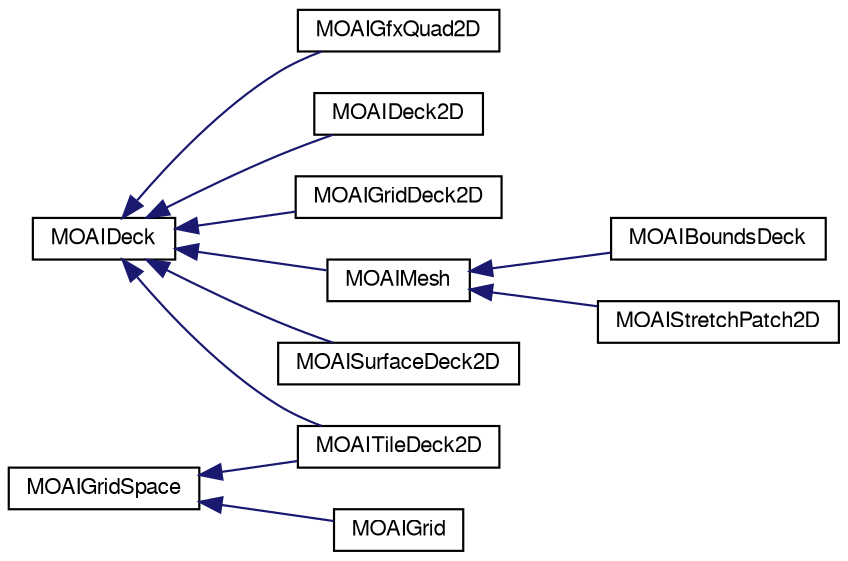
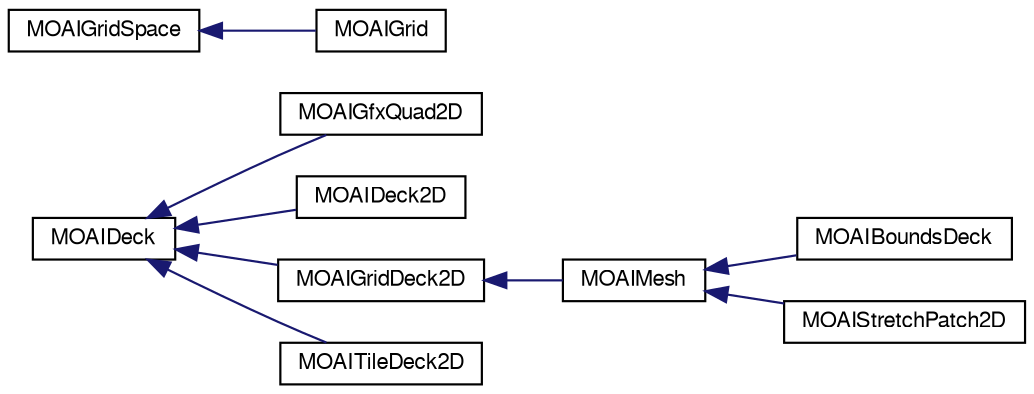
  digraph {
    rankdir=LR
    node [color=black fillcolor=white fontname=FreeSans fontsize=10 shape=record style=filled]
    edge [color=midnightblue dir=back fontname=FreeSans fontsize=10 labelfontname=FreeSans labelfontsize=10 style=solid]
    n1 [height=0.2 label=MOAIDeck width=0.4]
    n2 [height=0.2 label=MOAIGfxQuad2D width=0.4]
    n3 [height=0.2 label=MOAIDeck2D width=0.4]
    n4 [height=0.2 label=MOAIGridDeck2D width=0.4]
    n5 [height=0.2 label=MOAIMesh width=0.4]
-   n6 [height=0.2 label=MOAISurfaceDeck2D width=0.4]
    n7 [height=0.2 label=MOAITileDeck2D width=0.4]
    n8 [height=0.2 label=MOAIBoundsDeck width=0.4]
    n9 [height=0.2 label=MOAIStretchPatch2D width=0.4]
    n10 [height=0.2 label=MOAIGridSpace width=0.4]
    n11 [height=0.2 label=MOAIGrid width=0.4]
    n1 -> n2
    n1 -> n3
    n1 -> n4
-   n1 -> n5
-   n1 -> n6
+   n4 -> n5
    n1 -> n7
    n5 -> n8
    n5 -> n9
-   n10 -> n7
    n10 -> n11
  }
